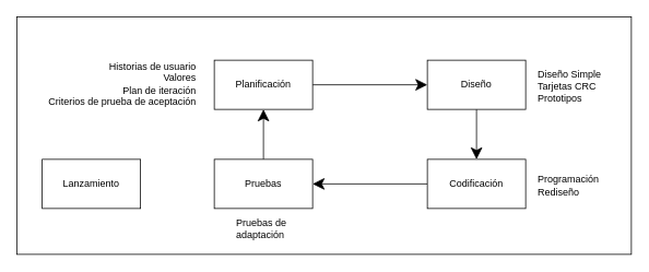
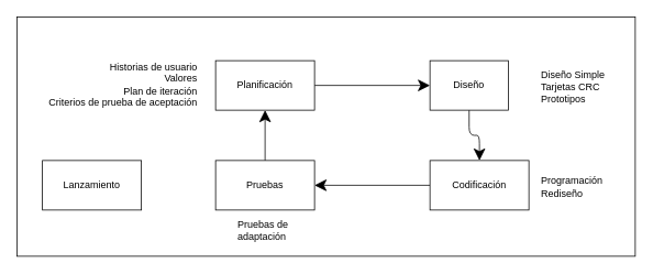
  <mxCell id="0" />
  <mxCell id="1" parent="0" />
  <mxCell id="2" value="" style="rounded=0;whiteSpace=wrap;html=1;fillColor=none;" parent="1" vertex="1"><mxGeometry x="20" y="20" width="750" height="290" as="geometry" /></mxCell>
  <mxCell id="3" style="edgeStyle=orthogonalEdgeStyle;html=1;entryX=0;entryY=0.5;entryDx=0;entryDy=0;endSize=12;" parent="1" source="4" target="6" edge="1"><mxGeometry relative="1" as="geometry" /></mxCell>
  <mxCell id="4" value="Planificación" style="rounded=0;whiteSpace=wrap;html=1;fillColor=default;" parent="1" vertex="1"><mxGeometry x="261" y="73" width="120" height="60" as="geometry" /></mxCell>
  <mxCell id="5" style="edgeStyle=orthogonalEdgeStyle;html=1;exitX=0.5;exitY=1;exitDx=0;exitDy=0;entryX=0.5;entryY=0;entryDx=0;entryDy=0;endSize=12;" parent="1" source="6" target="8" edge="1"><mxGeometry relative="1" as="geometry" /></mxCell>
- <mxCell id="6" value="Diseño" style="rounded=0;whiteSpace=wrap;html=1;fillColor=default;" parent="1" vertex="1"><mxGeometry x="521" y="73" width="120" height="60" as="geometry" /></mxCell>
+ <mxCell id="6" value="Diseño" style="rounded=0;whiteSpace=wrap;html=1;fillColor=default;" parent="1" vertex="1"><mxGeometry x="521" y="73" width="95" height="60" as="geometry" /></mxCell>
  <mxCell id="7" style="edgeStyle=orthogonalEdgeStyle;html=1;entryX=1;entryY=0.5;entryDx=0;entryDy=0;endSize=12;" parent="1" source="8" target="10" edge="1"><mxGeometry relative="1" as="geometry" /></mxCell>
  <mxCell id="8" value="Codificación" style="rounded=0;whiteSpace=wrap;html=1;fillColor=default;" parent="1" vertex="1"><mxGeometry x="521" y="194" width="120" height="60" as="geometry" /></mxCell>
  <mxCell id="9" style="edgeStyle=orthogonalEdgeStyle;html=1;entryX=0.5;entryY=1;entryDx=0;entryDy=0;endSize=12;" parent="1" source="10" target="4" edge="1"><mxGeometry relative="1" as="geometry" /></mxCell>
  <mxCell id="10" value="Pruebas" style="rounded=0;whiteSpace=wrap;html=1;fillColor=default;" parent="1" vertex="1"><mxGeometry x="261" y="194" width="120" height="60" as="geometry" /></mxCell>
  <mxCell id="11" value="Lanzamiento" style="rounded=0;whiteSpace=wrap;html=1;fillColor=default;" parent="1" vertex="1"><mxGeometry x="51" y="194" width="120" height="60" as="geometry" /></mxCell>
  <mxCell id="12" value="Historias de usuario&lt;br&gt;Valores&lt;br&gt;Plan de iteración&lt;br&gt;Criterios de prueba de aceptación" style="text;html=1;strokeColor=none;fillColor=none;align=right;verticalAlign=middle;whiteSpace=wrap;rounded=0;" parent="1" vertex="1"><mxGeometry x="40" y="73" width="201" height="57" as="geometry" /></mxCell>
  <mxCell id="13" value="Diseño Simple&lt;br&gt;Tarjetas CRC&lt;br&gt;Prototipos" style="text;html=1;strokeColor=none;fillColor=none;align=left;verticalAlign=middle;whiteSpace=wrap;rounded=0;" parent="1" vertex="1"><mxGeometry x="654" y="76" width="90" height="57" as="geometry" /></mxCell>
  <mxCell id="14" value="Programación&lt;br&gt;Rediseño" style="text;html=1;strokeColor=none;fillColor=none;align=left;verticalAlign=middle;whiteSpace=wrap;rounded=0;" parent="1" vertex="1"><mxGeometry x="654" y="197" width="90" height="57" as="geometry" /></mxCell>
  <mxCell id="15" value="Pruebas de adaptación" style="text;html=1;strokeColor=none;fillColor=none;align=left;verticalAlign=middle;whiteSpace=wrap;rounded=0;" parent="1" vertex="1"><mxGeometry x="286" y="264" width="95" height="30" as="geometry" /></mxCell>
